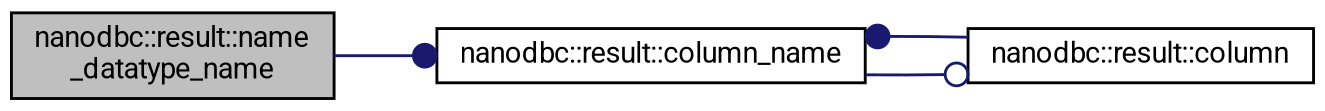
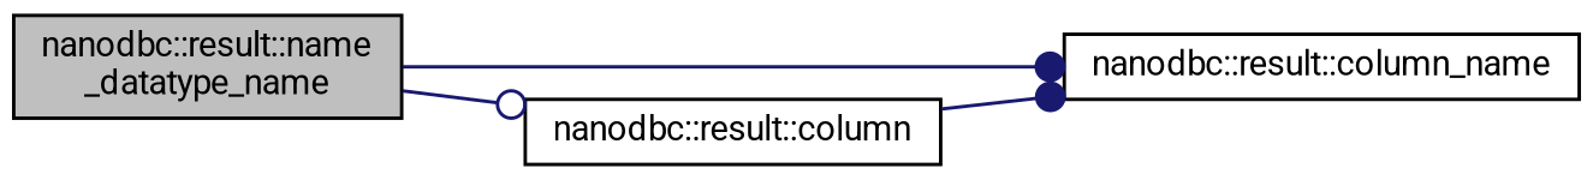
  digraph {
    fontname=Roboto
    rankdir=LR
    node [color=black fillcolor=white fontname=Roboto fontsize=10 shape=record style=filled]
    edge [arrowhead=dot color=midnightblue fontname=Roboto fontsize=10 labelfontname=Helvetica labelfontsize=10 style=solid]
    n1 [fillcolor=grey75 fontcolor=black height=0.2 label="nanodbc::result::name\l_datatype_name" width=0.4]
    n2 [height=0.2 label="nanodbc::result::column_name" width=0.4]
    n3 [height=0.2 label="nanodbc::result::column" width=0.4]
    n1 -> n2
-   n2 -> n3 [arrowhead=odot]
+   n1 -> n3 [arrowhead=odot]
    n3 -> n2
  }
